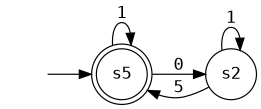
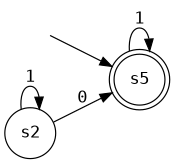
  digraph {
    fontname="DejaVu Sans Mono"
    rankdir=LR
    node [fontname="DejaVu Sans Mono" shape=circle]
    edge [fontname="DejaVu Sans Mono"]
    x [style=invis]
    n2 [label=s5 shape=doublecircle]
    s2
    x -> n2
    n2 -> n2 [label=1]
-   n2 -> s2 [label=0]
-   s2 -> n2 [label=5]
+   s2 -> n2 [label=0]
    s2 -> s2 [label=1]
  }
